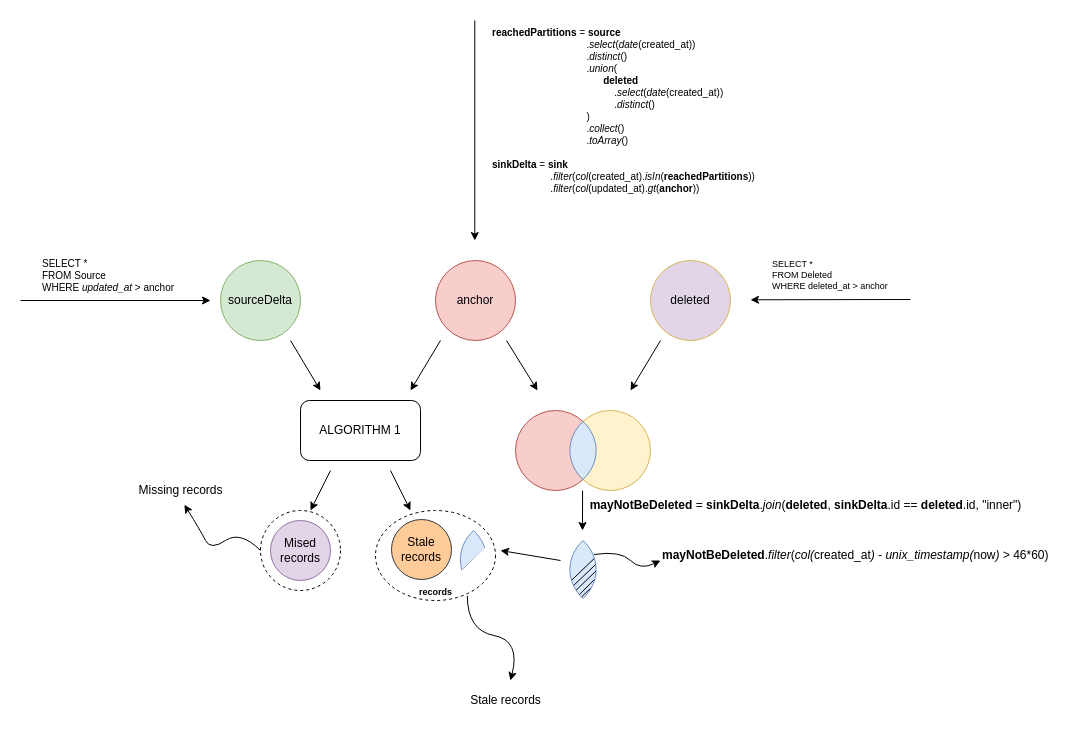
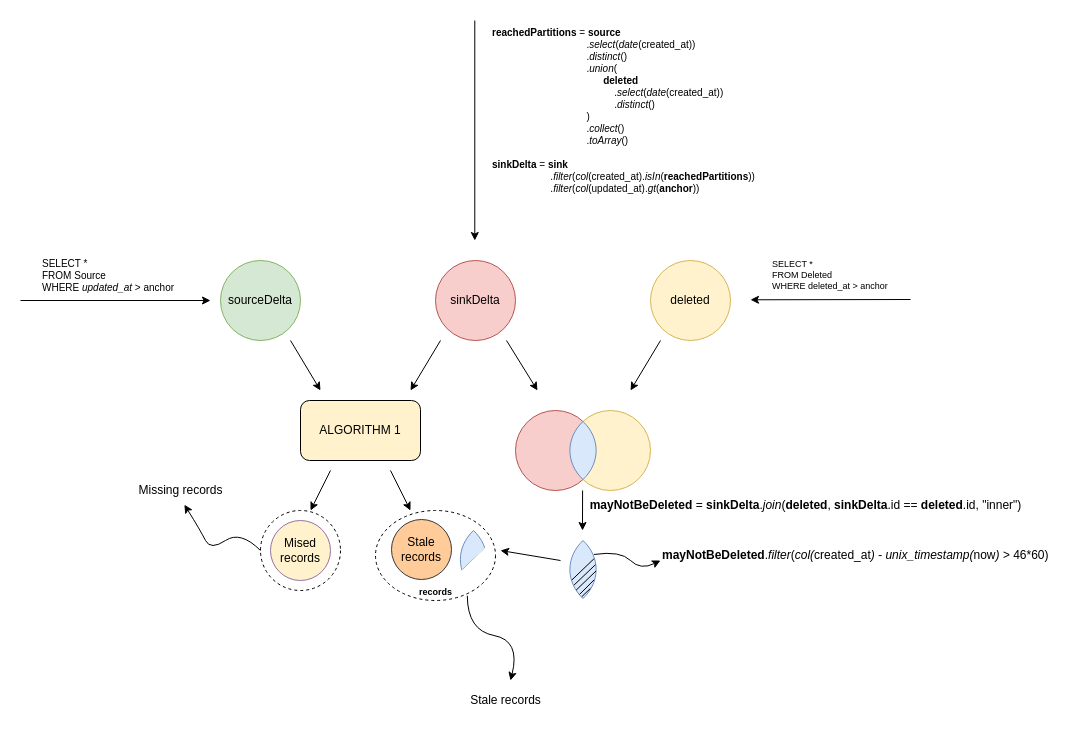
  <mxCell id="0" />
  <mxCell id="1" parent="0" />
  <mxCell id="2" value="" style="ellipse;whiteSpace=wrap;html=1;aspect=fixed;fontSize=12;dashed=1;" vertex="1" parent="1"><mxGeometry x="260" y="510" width="80" height="80" as="geometry" /></mxCell>
  <mxCell id="3" value="sourceDelta" style="ellipse;whiteSpace=wrap;html=1;aspect=fixed;fontSize=12;fillColor=#d5e8d4;strokeColor=#82b366;" vertex="1" parent="1"><mxGeometry x="220" y="260" width="80" height="80" as="geometry" /></mxCell>
- <mxCell id="4" value="deleted" style="ellipse;whiteSpace=wrap;html=1;aspect=fixed;fontSize=12;fillColor=#e1d5e7;strokeColor=#d6b656;" vertex="1" parent="1"><mxGeometry x="650" y="260" width="80" height="80" as="geometry" /></mxCell>
- <mxCell id="5" value="anchor" style="ellipse;whiteSpace=wrap;html=1;aspect=fixed;fontSize=12;fillColor=#f8cecc;strokeColor=#b85450;" vertex="1" parent="1"><mxGeometry x="435" y="260" width="80" height="80" as="geometry" /></mxCell>
+ <mxCell id="4" value="deleted" style="ellipse;whiteSpace=wrap;html=1;aspect=fixed;fontSize=12;fillColor=#fff2cc;strokeColor=#d6b656;" vertex="1" parent="1"><mxGeometry x="650" y="260" width="80" height="80" as="geometry" /></mxCell>
+ <mxCell id="5" value="sinkDelta" style="ellipse;whiteSpace=wrap;html=1;aspect=fixed;fontSize=12;fillColor=#f8cecc;strokeColor=#b85450;" vertex="1" parent="1"><mxGeometry x="435" y="260" width="80" height="80" as="geometry" /></mxCell>
  <mxCell id="6" value="" style="endArrow=classic;html=1;" edge="1" parent="1"><mxGeometry width="50" height="50" relative="1" as="geometry"><mxPoint x="20" y="300" as="sourcePoint" /><mxPoint x="210" y="300" as="targetPoint" /></mxGeometry></mxCell>
  <mxCell id="7" value="SELECT * &lt;br style=&quot;font-size: 10px;&quot;&gt;FROM Source &lt;br style=&quot;font-size: 10px;&quot;&gt;&lt;div style=&quot;font-size: 10px;&quot;&gt;&lt;span style=&quot;background-color: initial; font-size: 10px;&quot;&gt;WHERE &lt;i&gt;updated_at&lt;/i&gt; &amp;gt; anchor&lt;/span&gt;&lt;/div&gt;" style="text;html=1;align=left;verticalAlign=middle;resizable=0;points=[];autosize=1;strokeColor=none;fillColor=none;fontSize=10;" vertex="1" parent="1"><mxGeometry x="40" y="250" width="160" height="50" as="geometry" /></mxCell>
  <mxCell id="8" value="&lt;b&gt;reachedPartitions&lt;/b&gt; = &lt;b&gt;source&lt;/b&gt;&lt;br&gt;&lt;blockquote style=&quot;margin: 0 0 0 40px; border: none; padding: 0px;&quot;&gt;&lt;/blockquote&gt;&amp;nbsp; &lt;span style=&quot;&quot;&gt;&#09;&lt;/span&gt;&lt;span style=&quot;&quot;&gt;&#09;&lt;/span&gt;&lt;span style=&quot;&quot;&gt;&#09;&lt;/span&gt;&lt;span style=&quot;&quot;&gt;&#09;&lt;/span&gt;&amp;nbsp;&lt;span style=&quot;white-space: pre;&quot;&gt;&#09;&lt;/span&gt;&lt;span style=&quot;white-space: pre;&quot;&gt;&#09;&lt;/span&gt;&lt;span style=&quot;white-space: pre;&quot;&gt;&#09;&lt;/span&gt;&lt;span style=&quot;white-space: pre;&quot;&gt;&#09;&lt;/span&gt;&amp;nbsp; .&lt;span&gt;&lt;i&gt;select&lt;/i&gt;&lt;/span&gt;(&lt;span style=&quot;&quot;&gt;&lt;i&gt;date&lt;/i&gt;&lt;/span&gt;(created_at))&lt;br&gt;&amp;nbsp; &lt;span style=&quot;&quot;&gt;&#09;&lt;/span&gt;&lt;span style=&quot;&quot;&gt;&#09;&lt;/span&gt;&lt;span style=&quot;&quot;&gt;&#09;&lt;/span&gt;&lt;span style=&quot;&quot;&gt;&#09;&lt;/span&gt;&amp;nbsp;&lt;span style=&quot;white-space: pre;&quot;&gt;&#09;&lt;/span&gt;&lt;span style=&quot;white-space: pre;&quot;&gt;&#09;&lt;/span&gt;&lt;span style=&quot;white-space: pre;&quot;&gt;&#09;&lt;/span&gt;&lt;span style=&quot;white-space: pre;&quot;&gt;&#09;&lt;/span&gt;&amp;nbsp; .&lt;span&gt;&lt;i&gt;distinct&lt;/i&gt;&lt;/span&gt;()&lt;br&gt;&lt;span style=&quot;white-space: pre;&quot;&gt;&#09;&lt;/span&gt;&lt;span style=&quot;white-space: pre;&quot;&gt;&#09;&lt;/span&gt;&lt;span style=&quot;white-space: pre;&quot;&gt;&#09;&lt;/span&gt;&lt;span style=&quot;white-space: pre;&quot;&gt;&#09;&lt;/span&gt;&amp;nbsp; .&lt;span&gt;&lt;i&gt;union&lt;/i&gt;&lt;/span&gt;(&lt;br&gt;&lt;span style=&quot;white-space: pre;&quot;&gt;&#09;&lt;/span&gt;&lt;span style=&quot;white-space: pre;&quot;&gt;&#09;&lt;/span&gt;&lt;span style=&quot;white-space: pre;&quot;&gt;&#09;&lt;/span&gt;&lt;span style=&quot;white-space: pre;&quot;&gt;&#09;&lt;/span&gt;&lt;span style=&quot;white-space: pre;&quot;&gt;&#09;&lt;/span&gt;&lt;b&gt;deleted&lt;/b&gt;&lt;br&gt;&lt;span style=&quot;white-space: pre;&quot;&gt;&#09;&lt;/span&gt;&lt;span style=&quot;white-space: pre;&quot;&gt;&#09;&lt;/span&gt;&lt;span style=&quot;white-space: pre;&quot;&gt;&#09;&lt;/span&gt;&lt;span style=&quot;white-space: pre;&quot;&gt;&#09;&lt;/span&gt;&lt;span style=&quot;white-space: pre;&quot;&gt;&#09;&lt;/span&gt;&amp;nbsp; &amp;nbsp; .&lt;span&gt;&lt;i&gt;select&lt;/i&gt;&lt;/span&gt;(&lt;span&gt;&lt;i&gt;date&lt;/i&gt;&lt;/span&gt;(created_at))&lt;br&gt;&lt;span style=&quot;white-space: pre;&quot;&gt;&#09;&lt;/span&gt;&lt;span style=&quot;white-space: pre;&quot;&gt;&#09;&lt;/span&gt;&lt;span style=&quot;white-space: pre;&quot;&gt;&#09;&lt;/span&gt;&lt;span style=&quot;white-space: pre;&quot;&gt;&#09;&lt;/span&gt;&lt;span style=&quot;white-space: pre;&quot;&gt;&#09;&amp;nbsp;&lt;/span&gt;&amp;nbsp; &amp;nbsp;.&lt;span&gt;&lt;i&gt;distinct&lt;/i&gt;&lt;/span&gt;()&lt;span style=&quot;white-space: pre;&quot;&gt;&#09;&lt;/span&gt;&lt;span style=&quot;white-space: pre;&quot;&gt;&#09;&lt;/span&gt;&lt;span style=&quot;white-space: pre;&quot;&gt;&#09;&lt;/span&gt;&lt;span style=&quot;white-space: pre;&quot;&gt;&#09;&lt;/span&gt;&lt;span style=&quot;white-space: pre;&quot;&gt;&#09;&lt;/span&gt;&lt;br&gt;&lt;span style=&quot;white-space: pre;&quot;&gt;&#09;&lt;/span&gt;&lt;span style=&quot;white-space: pre;&quot;&gt;&#09;&lt;/span&gt;&lt;span style=&quot;white-space: pre;&quot;&gt;&#09;&lt;/span&gt;&lt;span style=&quot;white-space: pre;&quot;&gt;&#09;&lt;/span&gt;&amp;nbsp; )&lt;br&gt;&lt;span style=&quot;&quot;&gt;&#09;&lt;/span&gt;&lt;span style=&quot;&quot;&gt;&#09;&lt;/span&gt;&lt;span style=&quot;&quot;&gt;&#09;&lt;span style=&quot;&quot;&gt;&#09;&lt;/span&gt;&lt;/span&gt;&amp;nbsp;&lt;span style=&quot;white-space: pre;&quot;&gt;&#09;&lt;/span&gt;&lt;span style=&quot;white-space: pre;&quot;&gt;&#09;&lt;/span&gt;&lt;span style=&quot;white-space: pre;&quot;&gt;&#09;&lt;/span&gt;&lt;span style=&quot;white-space: pre;&quot;&gt;&#09;&lt;/span&gt;&amp;nbsp; .&lt;span&gt;&lt;i&gt;collect&lt;/i&gt;&lt;/span&gt;()&lt;br&gt;&lt;span style=&quot;&quot;&gt;&#09;&lt;/span&gt;&lt;span style=&quot;&quot;&gt;&#09;&lt;/span&gt;&lt;span style=&quot;&quot;&gt;&#09;&lt;/span&gt;&lt;span style=&quot;&quot;&gt;&#09;&lt;/span&gt;&amp;nbsp;&lt;span style=&quot;white-space: pre;&quot;&gt;&#09;&lt;/span&gt;&lt;span style=&quot;white-space: pre;&quot;&gt;&#09;&lt;/span&gt;&lt;span style=&quot;white-space: pre;&quot;&gt;&#09;&lt;/span&gt;&lt;span style=&quot;white-space: pre;&quot;&gt;&#09;&lt;/span&gt;&amp;nbsp; .&lt;span&gt;&lt;i&gt;toArray&lt;/i&gt;&lt;/span&gt;()&amp;nbsp;&amp;nbsp;&lt;br&gt;&lt;br&gt;&lt;b&gt;sinkDelta&lt;/b&gt; = &lt;b&gt;sink&lt;/b&gt;&lt;br&gt;&lt;span style=&quot;white-space: pre;&quot;&gt;&#09;&lt;/span&gt;&lt;span style=&quot;white-space: pre;&quot;&gt;&#09;&lt;/span&gt;&amp;nbsp; &amp;nbsp; &amp;nbsp;.&lt;span&gt;&lt;i&gt;filter&lt;/i&gt;&lt;/span&gt;(&lt;span&gt;&lt;i&gt;col&lt;/i&gt;&lt;/span&gt;(created_at).&lt;span&gt;&lt;i&gt;isIn&lt;/i&gt;&lt;/span&gt;(&lt;b&gt;reachedPartitions&lt;/b&gt;))&lt;br&gt;&lt;span style=&quot;white-space: pre;&quot;&gt;&#09;&lt;/span&gt;&lt;span style=&quot;white-space: pre;&quot;&gt;&#09;&lt;/span&gt;&amp;nbsp; &amp;nbsp; &amp;nbsp;.&lt;span&gt;&lt;i&gt;filter&lt;/i&gt;&lt;/span&gt;(&lt;span&gt;&lt;i&gt;col&lt;/i&gt;&lt;/span&gt;(updated_at).&lt;span&gt;&lt;i&gt;gt&lt;/i&gt;&lt;/span&gt;(&lt;b&gt;anchor&lt;/b&gt;))" style="text;html=1;align=left;verticalAlign=middle;resizable=0;points=[];autosize=1;strokeColor=none;fillColor=none;fontSize=10;fontStyle=0" vertex="1" parent="1"><mxGeometry x="490" y="20" width="290" height="180" as="geometry" /></mxCell>
  <mxCell id="9" value="SELECT * &lt;br&gt;FROM Deleted &lt;br&gt;WHERE deleted_at &amp;gt; anchor" style="text;html=1;align=left;verticalAlign=middle;resizable=0;points=[];autosize=1;strokeColor=none;fillColor=none;fontSize=9;" vertex="1" parent="1"><mxGeometry x="770" y="250" width="140" height="50" as="geometry" /></mxCell>
  <mxCell id="10" value="" style="endArrow=classic;html=1;fontSize=9;" edge="1" parent="1"><mxGeometry width="50" height="50" relative="1" as="geometry"><mxPoint x="474.29" y="20" as="sourcePoint" /><mxPoint x="474.29" y="240" as="targetPoint" /></mxGeometry></mxCell>
- <mxCell id="11" value="ALGORITHM 1" style="rounded=1;whiteSpace=wrap;html=1;fontSize=12;" vertex="1" parent="1"><mxGeometry x="300" y="400" width="120" height="60" as="geometry" /></mxCell>
+ <mxCell id="11" value="ALGORITHM 1" style="rounded=1;whiteSpace=wrap;html=1;fontSize=12;fillColor=#fff2cc;" vertex="1" parent="1"><mxGeometry x="300" y="400" width="120" height="60" as="geometry" /></mxCell>
  <mxCell id="12" value="" style="endArrow=classic;html=1;fontSize=12;" edge="1" parent="1"><mxGeometry width="50" height="50" relative="1" as="geometry"><mxPoint x="290" y="340" as="sourcePoint" /><mxPoint x="320" y="390" as="targetPoint" /></mxGeometry></mxCell>
  <mxCell id="13" value="" style="endArrow=classic;html=1;fontSize=12;" edge="1" parent="1"><mxGeometry width="50" height="50" relative="1" as="geometry"><mxPoint x="440" y="340" as="sourcePoint" /><mxPoint x="410" y="390" as="targetPoint" /></mxGeometry></mxCell>
- <mxCell id="14" value="Mised records" style="ellipse;whiteSpace=wrap;html=1;aspect=fixed;fontSize=12;fillColor=#e1d5e7;strokeColor=#9673a6;" vertex="1" parent="1"><mxGeometry x="270" y="520" width="60" height="60" as="geometry" /></mxCell>
+ <mxCell id="14" value="Mised records" style="ellipse;whiteSpace=wrap;html=1;aspect=fixed;fontSize=12;fillColor=#fff2cc;strokeColor=#9673a6;" vertex="1" parent="1"><mxGeometry x="270" y="520" width="60" height="60" as="geometry" /></mxCell>
  <mxCell id="15" value="Stale records" style="ellipse;whiteSpace=wrap;html=1;aspect=fixed;fontSize=12;fillColor=#ffcc99;strokeColor=#36393d;" vertex="1" parent="1"><mxGeometry x="391" y="519" width="60" height="60" as="geometry" /></mxCell>
  <mxCell id="16" value="" style="endArrow=classic;html=1;fontSize=12;" edge="1" parent="1"><mxGeometry width="50" height="50" relative="1" as="geometry"><mxPoint x="390" y="470" as="sourcePoint" /><mxPoint x="410" y="510" as="targetPoint" /></mxGeometry></mxCell>
  <mxCell id="17" value="" style="endArrow=classic;html=1;fontSize=12;" edge="1" parent="1"><mxGeometry width="50" height="50" relative="1" as="geometry"><mxPoint x="330" y="470" as="sourcePoint" /><mxPoint x="310" y="510" as="targetPoint" /></mxGeometry></mxCell>
  <mxCell id="18" value="" style="endArrow=classic;html=1;fontSize=9;" edge="1" parent="1"><mxGeometry width="50" height="50" relative="1" as="geometry"><mxPoint x="910" y="299" as="sourcePoint" /><mxPoint x="750" y="299.29" as="targetPoint" /></mxGeometry></mxCell>
  <mxCell id="19" value="" style="endArrow=classic;html=1;fontSize=12;" edge="1" parent="1"><mxGeometry width="50" height="50" relative="1" as="geometry"><mxPoint x="506" y="340" as="sourcePoint" /><mxPoint x="537" y="390" as="targetPoint" /></mxGeometry></mxCell>
  <mxCell id="20" value="" style="endArrow=classic;html=1;fontSize=12;" edge="1" parent="1"><mxGeometry width="50" height="50" relative="1" as="geometry"><mxPoint x="660" y="340" as="sourcePoint" /><mxPoint x="630" y="390" as="targetPoint" /></mxGeometry></mxCell>
  <mxCell id="21" value="" style="ellipse;whiteSpace=wrap;html=1;aspect=fixed;fillColor=#f8cecc;strokeColor=#b85450;" vertex="1" parent="1"><mxGeometry x="515" y="410" width="80" height="80" as="geometry" /></mxCell>
  <mxCell id="22" value="" style="ellipse;whiteSpace=wrap;html=1;aspect=fixed;fillColor=#fff2cc;strokeColor=#d6b656;" vertex="1" parent="1"><mxGeometry x="570" y="410" width="80" height="80" as="geometry" /></mxCell>
  <mxCell id="23" value="" style="whiteSpace=wrap;html=1;shape=mxgraph.basic.pointed_oval;fillColor=#dae8fc;strokeColor=#6c8ebf;" vertex="1" parent="1"><mxGeometry x="565" y="421" width="35" height="58" as="geometry" /></mxCell>
  <mxCell id="24" value="" style="whiteSpace=wrap;html=1;shape=mxgraph.basic.pointed_oval;fillColor=#dae8fc;strokeColor=#6c8ebf;" vertex="1" parent="1"><mxGeometry x="565" y="540" width="35" height="58" as="geometry" /></mxCell>
  <mxCell id="25" value="" style="endArrow=classic;html=1;fontSize=12;" edge="1" parent="1"><mxGeometry width="50" height="50" relative="1" as="geometry"><mxPoint x="582.08" y="490" as="sourcePoint" /><mxPoint x="582" y="530" as="targetPoint" /></mxGeometry></mxCell>
  <mxCell id="26" value="&lt;span style=&quot;text-align: left;&quot;&gt;&lt;b&gt;mayNotBeDeleted&lt;/b&gt; =&amp;nbsp;&lt;/span&gt;&lt;b&gt;sinkDelta&lt;/b&gt;.&lt;i&gt;join&lt;/i&gt;(&lt;b&gt;deleted&lt;/b&gt;, &lt;b&gt;sinkDelta&lt;/b&gt;.id == &lt;b&gt;deleted&lt;/b&gt;.id, &quot;inner&quot;)" style="text;html=1;align=center;verticalAlign=middle;resizable=0;points=[];autosize=1;strokeColor=none;fillColor=none;fontSize=12;" vertex="1" parent="1"><mxGeometry x="580" y="490" width="450" height="30" as="geometry" /></mxCell>
  <mxCell id="27" value="Missing records" style="text;html=1;align=center;verticalAlign=middle;resizable=0;points=[];autosize=1;strokeColor=none;fillColor=none;fontSize=12;dashed=1;" vertex="1" parent="1"><mxGeometry x="125" y="475" width="110" height="30" as="geometry" /></mxCell>
  <mxCell id="28" value="" style="curved=1;endArrow=classic;html=1;fontSize=12;exitX=0;exitY=0.5;exitDx=0;exitDy=0;entryX=0.535;entryY=0.973;entryDx=0;entryDy=0;entryPerimeter=0;" edge="1" parent="1" source="2" target="27"><mxGeometry width="50" height="50" relative="1" as="geometry"><mxPoint x="190" y="570" as="sourcePoint" /><mxPoint x="240" y="520" as="targetPoint" /><Array as="points"><mxPoint x="240" y="530" /><mxPoint x="210" y="550" /><mxPoint x="200" y="530" /></Array></mxGeometry></mxCell>
  <mxCell id="29" value="" style="endArrow=none;html=1;fontSize=16;endSize=6;jumpSize=8;startSize=12;exitX=0.181;exitY=0.681;exitDx=0;exitDy=0;exitPerimeter=0;entryX=0.812;entryY=0.316;entryDx=0;entryDy=0;entryPerimeter=0;" edge="1" parent="1" source="24" target="24"><mxGeometry width="50" height="50" relative="1" as="geometry"><mxPoint x="573" y="581" as="sourcePoint" /><mxPoint x="593" y="557" as="targetPoint" /></mxGeometry></mxCell>
  <mxCell id="30" value="" style="endArrow=none;html=1;fontSize=16;entryX=0.855;entryY=0.417;entryDx=0;entryDy=0;entryPerimeter=0;exitX=0.245;exitY=0.768;exitDx=0;exitDy=0;exitPerimeter=0;" edge="1" parent="1" source="24" target="24"><mxGeometry width="50" height="50" relative="1" as="geometry"><mxPoint x="570" y="590" as="sourcePoint" /><mxPoint x="600" y="560" as="targetPoint" /></mxGeometry></mxCell>
  <mxCell id="31" value="" style="endArrow=none;html=1;fontSize=16;exitX=0.304;exitY=0.856;exitDx=0;exitDy=0;exitPerimeter=0;entryX=0.871;entryY=0.526;entryDx=0;entryDy=0;entryPerimeter=0;" edge="1" parent="1" source="24" target="24"><mxGeometry width="50" height="50" relative="1" as="geometry"><mxPoint x="599.996" y="584.36" as="sourcePoint" /><mxPoint x="631.68" y="553.64" as="targetPoint" /></mxGeometry></mxCell>
  <mxCell id="32" value="" style="endArrow=none;html=1;fontSize=16;exitX=0.4;exitY=0.93;exitDx=0;exitDy=0;exitPerimeter=0;entryX=0.818;entryY=0.678;entryDx=0;entryDy=0;entryPerimeter=0;" edge="1" parent="1" target="24" source="24"><mxGeometry width="50" height="50" relative="1" as="geometry"><mxPoint x="600.002" y="591.94" as="sourcePoint" /><mxPoint x="606.692" y="579.996" as="targetPoint" /></mxGeometry></mxCell>
  <mxCell id="33" value="" style="endArrow=none;html=1;fontSize=16;exitX=0.465;exitY=0.969;exitDx=0;exitDy=0;exitPerimeter=0;entryX=0.711;entryY=0.827;entryDx=0;entryDy=0;entryPerimeter=0;" edge="1" parent="1" target="24" source="24"><mxGeometry width="50" height="50" relative="1" as="geometry"><mxPoint x="632.152" y="625.89" as="sourcePoint" /><mxPoint x="632.692" y="617.212" as="targetPoint" /></mxGeometry></mxCell>
  <mxCell id="34" value="" style="whiteSpace=wrap;html=1;shape=mxgraph.basic.pointed_oval;fillColor=#dae8fc;strokeColor=#6c8ebf;" vertex="1" parent="1"><mxGeometry x="455.5" y="530" width="35" height="58" as="geometry" /></mxCell>
  <mxCell id="35" value="" style="endArrow=none;html=1;fontSize=16;endSize=6;jumpSize=8;startSize=12;exitX=0.181;exitY=0.681;exitDx=0;exitDy=0;exitPerimeter=0;entryX=0.812;entryY=0.316;entryDx=0;entryDy=0;entryPerimeter=0;" edge="1" parent="1" source="34" target="34"><mxGeometry width="50" height="50" relative="1" as="geometry"><mxPoint x="463.5" y="571" as="sourcePoint" /><mxPoint x="483.5" y="547" as="targetPoint" /></mxGeometry></mxCell>
  <mxCell id="36" value="" style="endArrow=none;html=1;fontSize=16;entryX=0.855;entryY=0.417;entryDx=0;entryDy=0;entryPerimeter=0;exitX=0.245;exitY=0.768;exitDx=0;exitDy=0;exitPerimeter=0;" edge="1" parent="1" source="34" target="34"><mxGeometry width="50" height="50" relative="1" as="geometry"><mxPoint x="460.5" y="580" as="sourcePoint" /><mxPoint x="490.5" y="550" as="targetPoint" /></mxGeometry></mxCell>
  <mxCell id="37" value="" style="endArrow=none;html=1;fontSize=16;exitX=0.304;exitY=0.856;exitDx=0;exitDy=0;exitPerimeter=0;entryX=0.871;entryY=0.526;entryDx=0;entryDy=0;entryPerimeter=0;" edge="1" parent="1" source="34" target="34"><mxGeometry width="50" height="50" relative="1" as="geometry"><mxPoint x="490.496" y="574.36" as="sourcePoint" /><mxPoint x="522.18" y="543.64" as="targetPoint" /></mxGeometry></mxCell>
  <mxCell id="38" value="" style="endArrow=none;html=1;fontSize=16;exitX=0.4;exitY=0.93;exitDx=0;exitDy=0;exitPerimeter=0;entryX=0.818;entryY=0.678;entryDx=0;entryDy=0;entryPerimeter=0;" edge="1" parent="1" source="34" target="34"><mxGeometry width="50" height="50" relative="1" as="geometry"><mxPoint x="490.502" y="581.94" as="sourcePoint" /><mxPoint x="497.192" y="569.996" as="targetPoint" /></mxGeometry></mxCell>
  <mxCell id="39" value="" style="endArrow=none;html=1;fontSize=16;exitX=0.465;exitY=0.969;exitDx=0;exitDy=0;exitPerimeter=0;entryX=0.711;entryY=0.827;entryDx=0;entryDy=0;entryPerimeter=0;" edge="1" parent="1" source="34" target="34"><mxGeometry width="50" height="50" relative="1" as="geometry"><mxPoint x="522.652" y="615.89" as="sourcePoint" /><mxPoint x="523.192" y="607.212" as="targetPoint" /></mxGeometry></mxCell>
  <mxCell id="40" value="" style="rounded=0;whiteSpace=wrap;html=1;dashed=1;fontSize=12;rotation=316;strokeColor=none;" vertex="1" parent="1"><mxGeometry x="448" y="558" width="75" height="60" as="geometry" /></mxCell>
  <mxCell id="41" value="" style="ellipse;whiteSpace=wrap;html=1;dashed=1;fontSize=12;fillColor=none;" vertex="1" parent="1"><mxGeometry x="375" y="510" width="120" height="90" as="geometry" /></mxCell>
  <mxCell id="42" value="" style="endArrow=classic;html=1;fontSize=12;startSize=12;endSize=6;jumpSize=8;" edge="1" parent="1"><mxGeometry width="50" height="50" relative="1" as="geometry"><mxPoint x="560" y="560" as="sourcePoint" /><mxPoint x="500" y="550" as="targetPoint" /></mxGeometry></mxCell>
  <mxCell id="43" value="records" style="text;html=1;align=center;verticalAlign=middle;resizable=0;points=[];autosize=1;strokeColor=none;fillColor=none;fontSize=9;fontStyle=1" vertex="1" parent="1"><mxGeometry x="410" y="582" width="50" height="20" as="geometry" /></mxCell>
  <mxCell id="44" value="&lt;span style=&quot;font-size: 12px;&quot;&gt;&lt;b&gt;mayNotBeDeleted&lt;/b&gt;.&lt;/span&gt;&lt;i style=&quot;font-size: 12px;&quot;&gt;filter&lt;/i&gt;(&lt;i&gt;col(&lt;/i&gt;created_at&lt;i&gt;) - unix_timestamp(&lt;/i&gt;now&lt;i&gt;) &amp;gt; &lt;/i&gt;46*60)" style="text;html=1;align=left;verticalAlign=middle;resizable=0;points=[];autosize=1;strokeColor=none;fontSize=12;fontStyle=0" vertex="1" parent="1"><mxGeometry x="660" y="540" width="410" height="30" as="geometry" /></mxCell>
  <mxCell id="45" value="" style="curved=1;endArrow=classic;html=1;fontSize=9;startSize=12;endSize=6;jumpSize=8;exitX=0.813;exitY=0.241;exitDx=0;exitDy=0;exitPerimeter=0;" edge="1" parent="1" source="24"><mxGeometry width="50" height="50" relative="1" as="geometry"><mxPoint x="640" y="600" as="sourcePoint" /><mxPoint x="660" y="560" as="targetPoint" /><Array as="points"><mxPoint x="620" y="550" /><mxPoint x="640" y="570" /></Array></mxGeometry></mxCell>
  <mxCell id="46" value="" style="curved=1;endArrow=classic;html=1;fontSize=12;startSize=12;endSize=6;jumpSize=8;exitX=0.765;exitY=0.947;exitDx=0;exitDy=0;exitPerimeter=0;" edge="1" parent="1" source="41"><mxGeometry width="50" height="50" relative="1" as="geometry"><mxPoint x="480" y="650" as="sourcePoint" /><mxPoint x="510" y="680" as="targetPoint" /><Array as="points"><mxPoint x="467" y="630" /><mxPoint x="520" y="640" /></Array></mxGeometry></mxCell>
  <mxCell id="47" value="Stale records" style="text;html=1;align=center;verticalAlign=middle;resizable=0;points=[];autosize=1;strokeColor=none;fillColor=none;fontSize=12;" vertex="1" parent="1"><mxGeometry x="460" y="685" width="90" height="30" as="geometry" /></mxCell>
